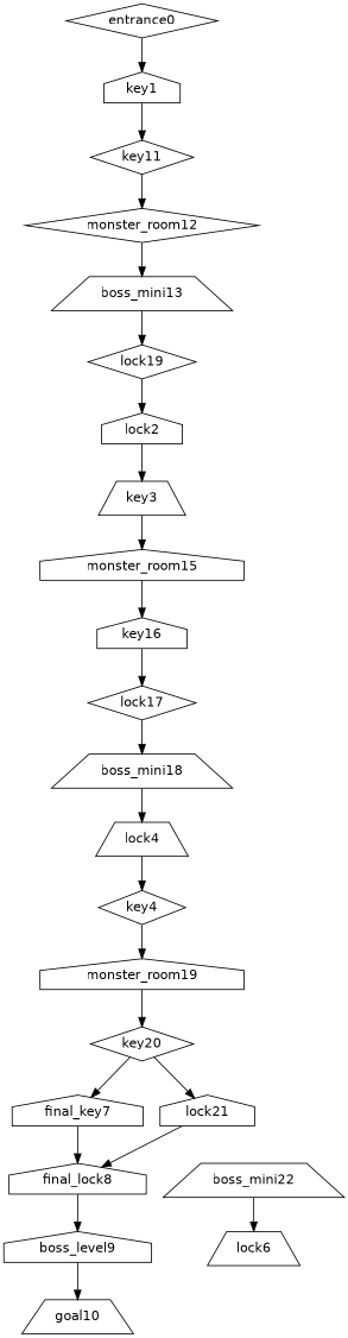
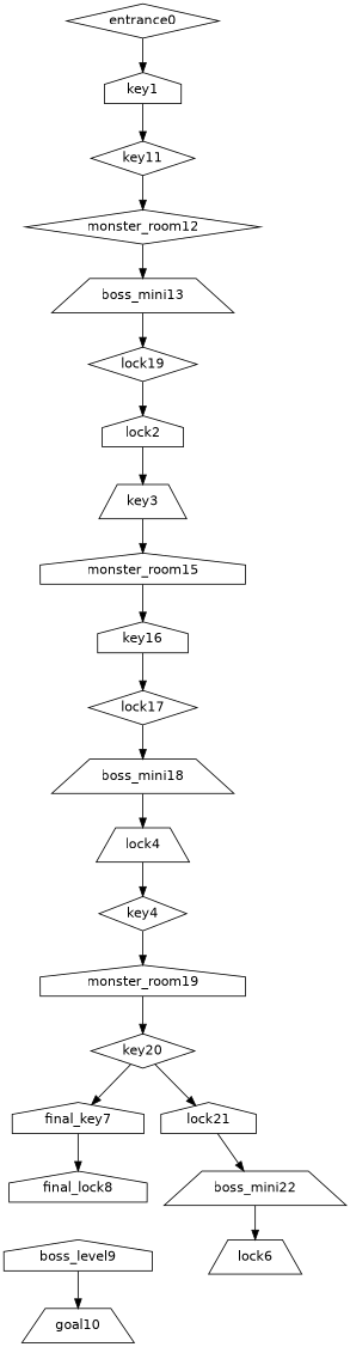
  digraph {
    fontname="DejaVu Sans"
    node [fontname="DejaVu Sans" shape=house]
    edge [fontname="DejaVu Sans"]
    entrance0 [shape=diamond]
    key1
    key11 [shape=diamond]
    monster_room12 [shape=diamond]
    boss_mini13 [shape=trapezium]
    key3 [shape=trapezium]
    lock2
    monster_room15
    key16
    lock17 [shape=diamond]
    lock4 [shape=trapezium]
    n12 [label=key4 shape=diamond]
    monster_room19
    key20 [shape=diamond]
    final_key7
    lock21
    lock6 [shape=trapezium]
    final_lock8
    boss_level9
    goal10 [shape=trapezium]
    n21 [label=lock19 shape=diamond]
    boss_mini18 [shape=trapezium]
    boss_mini22 [shape=trapezium]
    entrance0 -> key1
    key1 -> key11
    key11 -> monster_room12
    monster_room12 -> boss_mini13
    boss_mini13 -> n21
    key3 -> monster_room15
    lock2 -> key3
    monster_room15 -> key16
    key16 -> lock17
    lock17 -> boss_mini18
    lock4 -> n12
    n12 -> monster_room19
    monster_room19 -> key20
    key20 -> final_key7
    key20 -> lock21
    final_key7 -> final_lock8
-   lock21 -> final_lock8
-   final_lock8 -> boss_level9
+   lock21 -> boss_mini22
    boss_level9 -> goal10
    n21 -> lock2
    boss_mini18 -> lock4
    boss_mini22 -> lock6
  }
